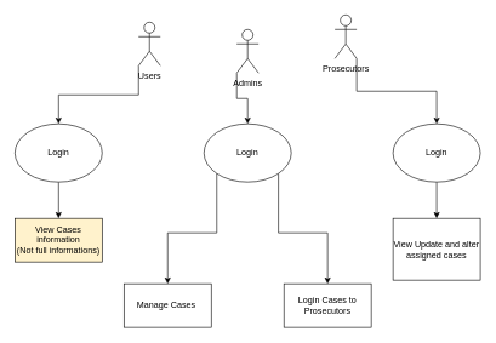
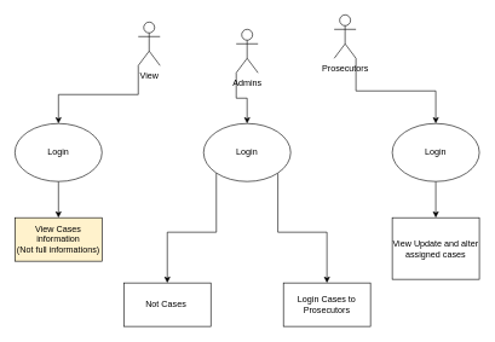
  <mxCell id="0" />
  <mxCell id="1" parent="0" />
  <mxCell id="2" style="edgeStyle=orthogonalEdgeStyle;rounded=0;orthogonalLoop=1;jettySize=auto;html=1;exitX=0;exitY=1;exitDx=0;exitDy=0;exitPerimeter=0;" edge="1" parent="1" source="3" target="13"><mxGeometry relative="1" as="geometry" /></mxCell>
  <mxCell id="3" value="Admins" style="shape=umlActor;verticalLabelPosition=bottom;verticalAlign=top;html=1;outlineConnect=0;" vertex="1" parent="1"><mxGeometry x="325" y="40" width="30" height="60" as="geometry" /></mxCell>
  <mxCell id="4" style="edgeStyle=orthogonalEdgeStyle;rounded=0;orthogonalLoop=1;jettySize=auto;html=1;exitX=0;exitY=1;exitDx=0;exitDy=0;exitPerimeter=0;" edge="1" parent="1" source="5" target="9"><mxGeometry relative="1" as="geometry" /></mxCell>
- <mxCell id="5" value="Users" style="shape=umlActor;verticalLabelPosition=bottom;verticalAlign=top;html=1;outlineConnect=0;" vertex="1" parent="1"><mxGeometry x="190" y="30" width="30" height="60" as="geometry" /></mxCell>
+ <mxCell id="5" value="View" style="shape=umlActor;verticalLabelPosition=bottom;verticalAlign=top;html=1;outlineConnect=0;" vertex="1" parent="1"><mxGeometry x="190" y="30" width="30" height="60" as="geometry" /></mxCell>
  <mxCell id="6" style="edgeStyle=orthogonalEdgeStyle;rounded=0;orthogonalLoop=1;jettySize=auto;html=1;exitX=1;exitY=1;exitDx=0;exitDy=0;exitPerimeter=0;entryX=0.5;entryY=0;entryDx=0;entryDy=0;" edge="1" parent="1" source="7" target="17"><mxGeometry relative="1" as="geometry" /></mxCell>
  <mxCell id="7" value="Prosecutors" style="shape=umlActor;verticalLabelPosition=bottom;verticalAlign=top;html=1;outlineConnect=0;" vertex="1" parent="1"><mxGeometry x="460" y="20" width="30" height="60" as="geometry" /></mxCell>
  <mxCell id="8" style="edgeStyle=orthogonalEdgeStyle;rounded=0;orthogonalLoop=1;jettySize=auto;html=1;exitX=0.5;exitY=1;exitDx=0;exitDy=0;" edge="1" parent="1" source="9" target="10"><mxGeometry relative="1" as="geometry" /></mxCell>
  <mxCell id="9" value="Login" style="ellipse;whiteSpace=wrap;html=1;" vertex="1" parent="1"><mxGeometry x="20" y="170" width="120" height="80" as="geometry" /></mxCell>
  <mxCell id="10" value="View Cases information&lt;div&gt;(Not full informations)&lt;/div&gt;" style="rounded=0;whiteSpace=wrap;html=1;fillColor=#fff2cc;" vertex="1" parent="1"><mxGeometry x="20" y="300" width="120" height="60" as="geometry" /></mxCell>
  <mxCell id="11" style="edgeStyle=orthogonalEdgeStyle;rounded=0;orthogonalLoop=1;jettySize=auto;html=1;exitX=0;exitY=1;exitDx=0;exitDy=0;" edge="1" parent="1" source="13" target="14"><mxGeometry relative="1" as="geometry" /></mxCell>
  <mxCell id="12" style="edgeStyle=orthogonalEdgeStyle;rounded=0;orthogonalLoop=1;jettySize=auto;html=1;exitX=1;exitY=1;exitDx=0;exitDy=0;entryX=0.5;entryY=0;entryDx=0;entryDy=0;" edge="1" parent="1" source="13" target="15"><mxGeometry relative="1" as="geometry" /></mxCell>
  <mxCell id="13" value="Login" style="ellipse;whiteSpace=wrap;html=1;" vertex="1" parent="1"><mxGeometry x="280" y="170" width="120" height="80" as="geometry" /></mxCell>
- <mxCell id="14" value="Manage Cases&amp;nbsp;" style="rounded=0;whiteSpace=wrap;html=1;" vertex="1" parent="1"><mxGeometry x="170" y="390" width="120" height="60" as="geometry" /></mxCell>
+ <mxCell id="14" value="Not Cases&amp;nbsp;" style="rounded=0;whiteSpace=wrap;html=1;" vertex="1" parent="1"><mxGeometry x="170" y="390" width="120" height="60" as="geometry" /></mxCell>
  <mxCell id="15" value="Login Cases to Prosecutors" style="rounded=0;whiteSpace=wrap;html=1;" vertex="1" parent="1"><mxGeometry x="390" y="390" width="120" height="60" as="geometry" /></mxCell>
  <mxCell id="16" style="edgeStyle=orthogonalEdgeStyle;rounded=0;orthogonalLoop=1;jettySize=auto;html=1;exitX=0.5;exitY=1;exitDx=0;exitDy=0;" edge="1" parent="1" source="17" target="18"><mxGeometry relative="1" as="geometry" /></mxCell>
  <mxCell id="17" value="Login" style="ellipse;whiteSpace=wrap;html=1;" vertex="1" parent="1"><mxGeometry x="540" y="170" width="120" height="80" as="geometry" /></mxCell>
  <mxCell id="18" value="View Update and alter assigned cases" style="rounded=0;whiteSpace=wrap;html=1;" vertex="1" parent="1"><mxGeometry x="540" y="300" width="120" height="85" as="geometry" /></mxCell>
